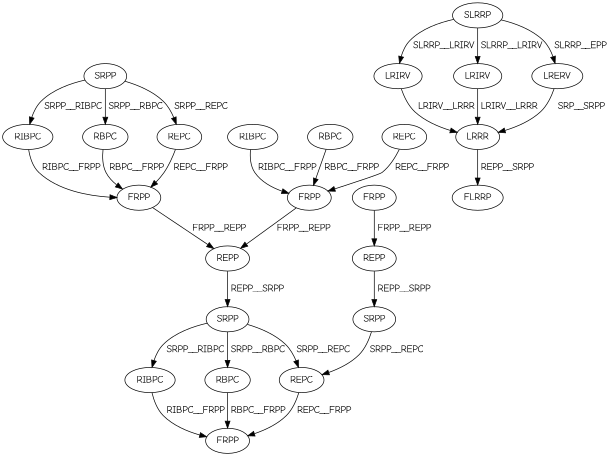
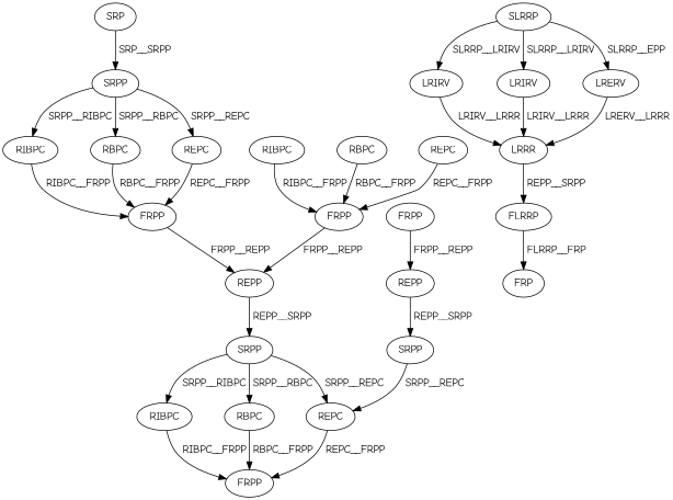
  digraph {
    fontname="Comic Neue"
    node [color=black fontcolor=black fontname="Comic Neue"]
    edge [color=black fontcolor=black fontname="Comic Neue"]
+   n1 [label=SRP]
    n2 [label=SRPP]
    n3 [label=RIBPC]
    n4 [label=RBPC]
    n5 [label=REPC]
    n6 [label=FRPP]
    n7 [label=REPP]
    n8 [label=SRPP]
    n9 [label=RIBPC]
    n10 [label=FRPP]
    n11 [label=REPP]
    n12 [label=RBPC]
    n13 [label=REPC]
    n14 [label=FRPP]
    n15 [label=REPC]
    n16 [label=SRPP]
    n17 [label=FRPP]
    n18 [label=RIBPC]
    n19 [label=RBPC]
    n20 [label=SLRRP]
    n21 [label=LRIRV]
    n22 [label=LRIRV]
    n23 [label=LRERV]
    n24 [label=LRRR]
    n25 [label=FLRRP]
+   n26 [label=FRP]
+   n1 -> n2 [label=" SRP__SRPP"]
    n2 -> n3 [label=" SRPP__RIBPC"]
    n2 -> n4 [label=" SRPP__RBPC"]
    n2 -> n5 [label=" SRPP__REPC"]
    n3 -> n14 [label=" RIBPC__FRPP"]
    n4 -> n14 [label=" RBPC__FRPP"]
    n5 -> n14 [label=" REPC__FRPP"]
    n6 -> n7 [label=" FRPP__REPP"]
    n7 -> n8 [label=" REPP__SRPP"]
    n8 -> n15 [label=" SRPP__REPC"]
    n9 -> n10 [label=" RIBPC__FRPP"]
    n10 -> n11 [label=" FRPP__REPP"]
    n11 -> n16 [label=" REPP__SRPP"]
    n12 -> n10 [label=" RBPC__FRPP"]
    n13 -> n10 [label=" REPC__FRPP"]
    n14 -> n11 [label=" FRPP__REPP"]
    n15 -> n17 [label=" REPC__FRPP"]
    n16 -> n15 [label=" SRPP__REPC"]
    n16 -> n18 [label=" SRPP__RIBPC"]
    n16 -> n19 [label=" SRPP__RBPC"]
    n18 -> n17 [label=" RIBPC__FRPP"]
    n19 -> n17 [label=" RBPC__FRPP"]
    n20 -> n21 [label=" SLRRP__LRIRV"]
    n20 -> n22 [label=" SLRRP__LRIRV"]
    n20 -> n23 [label=" SLRRP__EPP"]
    n21 -> n24 [label=" LRIRV__LRRR"]
    n22 -> n24 [label=" LRIRV__LRRR"]
-   n23 -> n24 [label=" SRP__SRPP"]
+   n23 -> n24 [label=" LRERV__LRRR"]
    n24 -> n25 [label=" REPP__SRPP"]
+   n25 -> n26 [label=" FLRRP__FRP"]
  }
